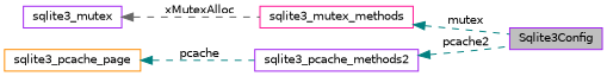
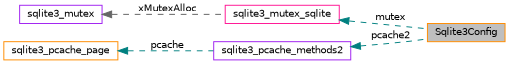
  digraph {
    rankdir=LR
    node [color=darkorange fillcolor=white fontname=Helvetica fontsize=10 shape=record style=filled]
    edge [color=teal dir=back fontname=Helvetica fontsize=10 labelfontname=Helvetica labelfontsize=10 style=dashed]
-   n1 [color=purple fillcolor=grey75 fontcolor=black height=0.2 label=Sqlite3Config width=0.4]
-   n2 [color=deeppink height=0.2 label=sqlite3_mutex_methods width=0.4]
+   n1 [fillcolor=grey75 fontcolor=black height=0.2 label=Sqlite3Config width=0.4]
+   n2 [color=deeppink height=0.2 label=sqlite3_mutex_sqlite width=0.4]
    n3 [color=purple height=0.2 label=sqlite3_mutex width=0.4]
    n4 [color=purple height=0.2 label=sqlite3_pcache_methods2 width=0.4]
    n5 [height=0.2 label=sqlite3_pcache_page width=0.4]
    n2 -> n1 [label=" mutex"]
    n3 -> n2 [color=gray40 label=" xMutexAlloc"]
    n4 -> n1 [label=" pcache2"]
    n5 -> n4 [label=" pcache"]
  }
